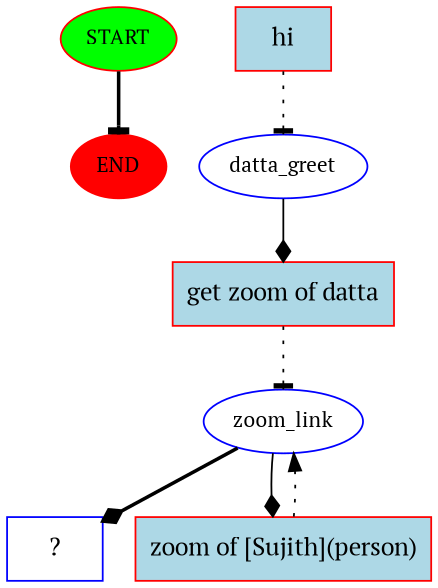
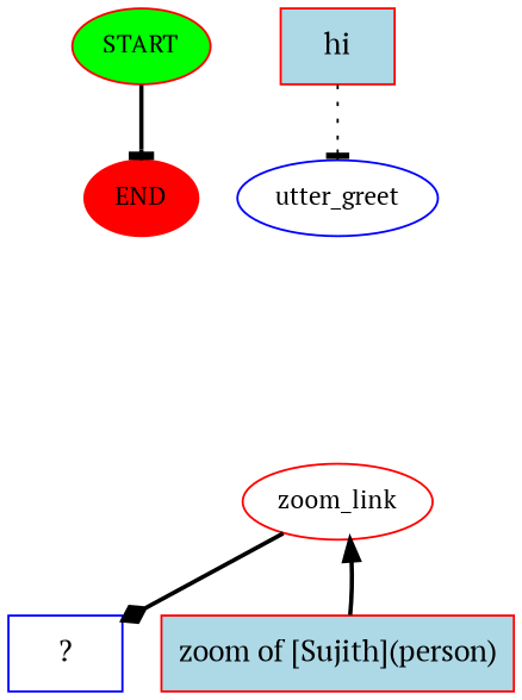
  digraph {
    fontname="PT Serif"
    node [color=red fontname="PT Serif" style=filled]
    edge [arrowhead=tee fontname="PT Serif" style=bold]
    n1 [fillcolor=green fontsize=12 label=START]
    n2 [fillcolor=red fontsize=12 label=END]
    n3 [fillcolor=lightblue label=hi shape=rect]
-   n4 [color=blue fontsize=12 label=datta_greet style=""]
-   n5 [fillcolor=lightblue label="get zoom of datta" shape=rect]
-   n6 [color=blue fontsize=12 label=zoom_link style=""]
+   n4 [color=blue fontsize=12 label=utter_greet style=""]
+   n6 [fontsize=12 label=zoom_link style=""]
    n7 [color=blue label="  ?  " shape=rect style=""]
    n8 [fillcolor=lightblue label="zoom of [Sujith](person)" shape=rect]
    n1 -> n2
    n3 -> n4 [style=dotted]
-   n4 -> n5 [arrowhead=diamond style=solid]
-   n5 -> n6 [style=dotted]
    n6 -> n7 [arrowhead=diamond]
-   n6 -> n8 [arrowhead=diamond style=solid]
-   n8 -> n6 [arrowhead=normal style=dotted]
+   n8 -> n6 [arrowhead=normal]
  }
